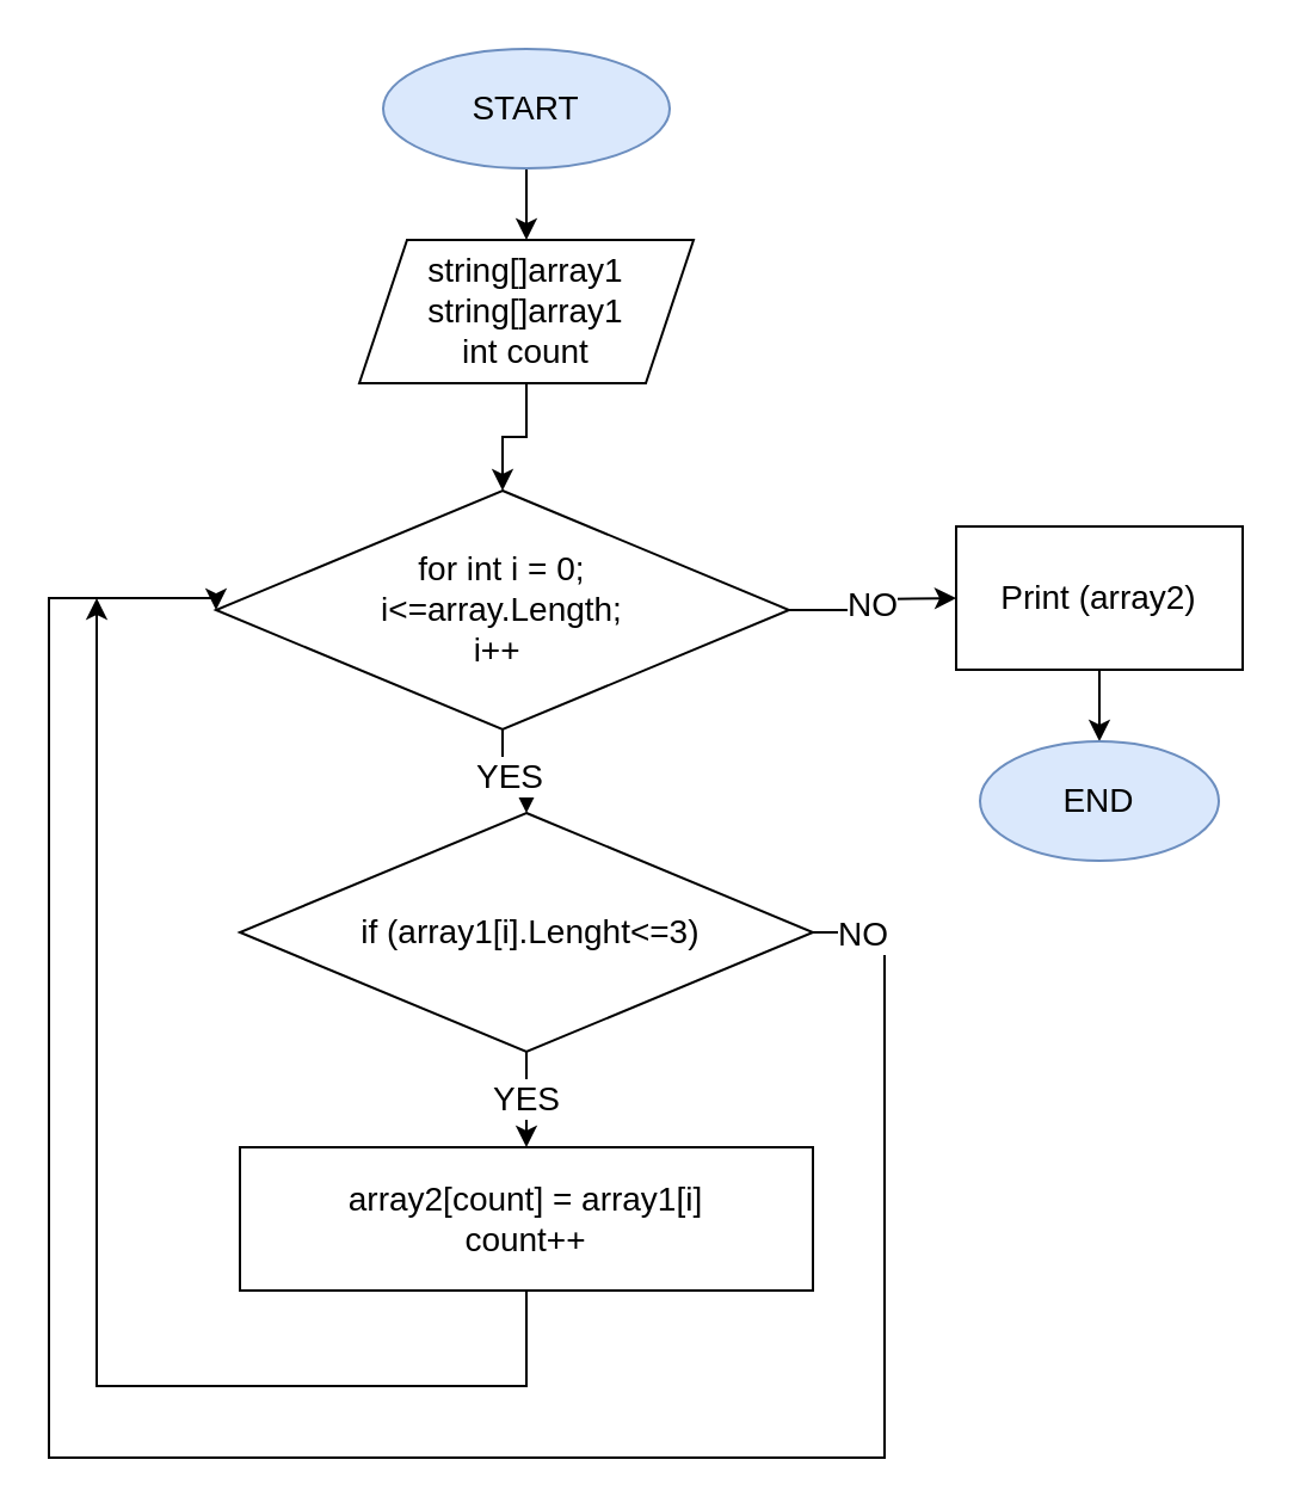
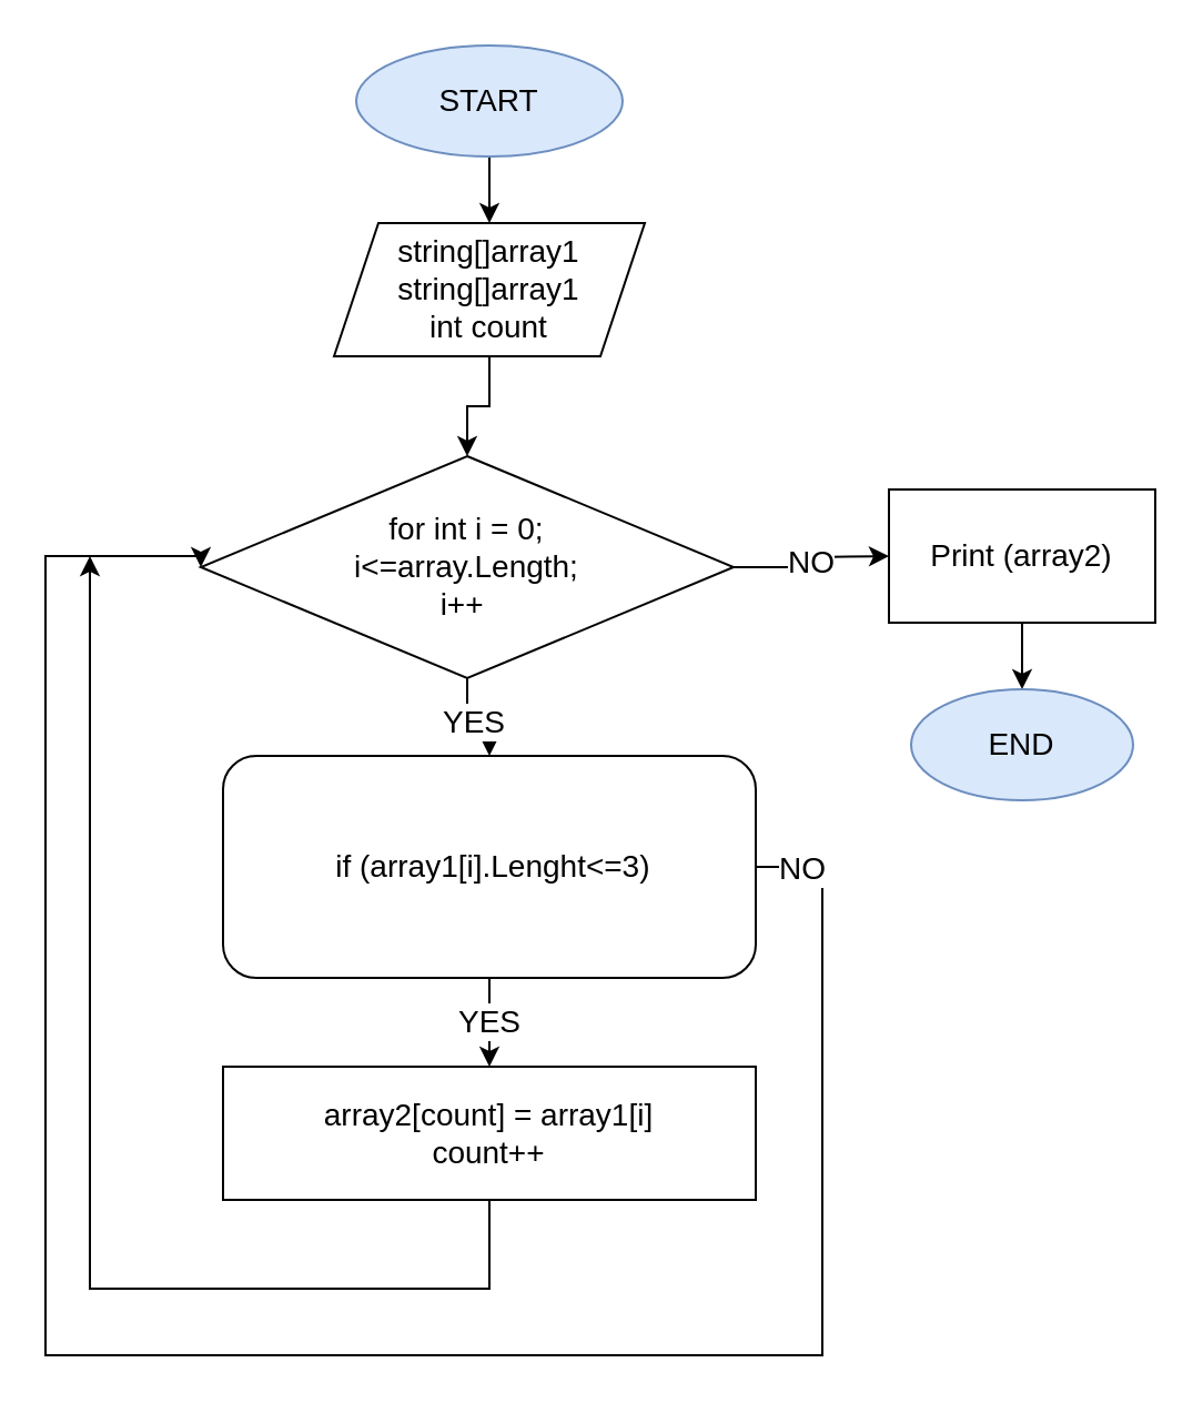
  <mxCell id="0" />
  <mxCell id="1" parent="0" />
  <mxCell id="2" value="" style="edgeStyle=orthogonalEdgeStyle;rounded=0;orthogonalLoop=1;jettySize=auto;html=1;" parent="1" source="3" target="5" edge="1"><mxGeometry relative="1" as="geometry" /></mxCell>
  <mxCell id="3" value="&lt;font style=&quot;vertical-align: inherit; font-size: 14px;&quot;&gt;&lt;font style=&quot;vertical-align: inherit; font-size: 14px;&quot;&gt;START&lt;/font&gt;&lt;/font&gt;" style="ellipse;whiteSpace=wrap;html=1;fontSize=14;fillColor=#dae8fc;strokeColor=#6c8ebf;" parent="1" vertex="1"><mxGeometry x="160" y="20" width="120" height="50" as="geometry" /></mxCell>
  <mxCell id="4" value="" style="edgeStyle=orthogonalEdgeStyle;rounded=0;orthogonalLoop=1;jettySize=auto;html=1;" parent="1" source="5" target="8" edge="1"><mxGeometry relative="1" as="geometry" /></mxCell>
  <mxCell id="5" value="&lt;font style=&quot;vertical-align: inherit; font-size: 14px;&quot;&gt;&lt;font style=&quot;vertical-align: inherit; font-size: 14px;&quot;&gt;string[]array1&lt;br style=&quot;font-size: 14px;&quot;&gt;string[]array1&lt;br style=&quot;font-size: 14px;&quot;&gt;int count&lt;br style=&quot;font-size: 14px;&quot;&gt;&lt;/font&gt;&lt;/font&gt;" style="shape=parallelogram;perimeter=parallelogramPerimeter;whiteSpace=wrap;html=1;fixedSize=1;fontSize=14;" parent="1" vertex="1"><mxGeometry x="150" y="100" width="140" height="60" as="geometry" /></mxCell>
  <mxCell id="6" value="&lt;font style=&quot;vertical-align: inherit;&quot;&gt;&lt;font style=&quot;vertical-align: inherit;&quot;&gt;YES&lt;/font&gt;&lt;/font&gt;" style="edgeStyle=orthogonalEdgeStyle;rounded=0;orthogonalLoop=1;jettySize=auto;html=1;fontSize=14;" parent="1" source="8" target="10" edge="1"><mxGeometry relative="1" as="geometry" /></mxCell>
  <mxCell id="7" value="NO" style="edgeStyle=orthogonalEdgeStyle;rounded=0;orthogonalLoop=1;jettySize=auto;html=1;fontSize=14;" parent="1" source="8" edge="1"><mxGeometry relative="1" as="geometry"><mxPoint x="400" y="250" as="targetPoint" /></mxGeometry></mxCell>
  <mxCell id="8" value="&lt;font style=&quot;vertical-align: inherit; font-size: 14px;&quot;&gt;&lt;font style=&quot;vertical-align: inherit; font-size: 14px;&quot;&gt;&lt;font style=&quot;vertical-align: inherit;&quot;&gt;&lt;font style=&quot;vertical-align: inherit;&quot;&gt;for int i = 0; &lt;/font&gt;&lt;/font&gt;&lt;br style=&quot;font-size: 14px;&quot;&gt;&lt;font style=&quot;vertical-align: inherit;&quot;&gt;&lt;font style=&quot;vertical-align: inherit;&quot;&gt;i&amp;lt;=array.Length; &lt;/font&gt;&lt;/font&gt;&lt;br style=&quot;font-size: 14px;&quot;&gt;&lt;font style=&quot;vertical-align: inherit;&quot;&gt;&lt;font style=&quot;vertical-align: inherit;&quot;&gt;i++&amp;nbsp;&lt;/font&gt;&lt;/font&gt;&lt;/font&gt;&lt;/font&gt;" style="rhombus;whiteSpace=wrap;html=1;fontSize=14;" parent="1" vertex="1"><mxGeometry x="90" y="205" width="240" height="100" as="geometry" /></mxCell>
  <mxCell id="9" value="&lt;font style=&quot;vertical-align: inherit;&quot;&gt;&lt;font style=&quot;vertical-align: inherit;&quot;&gt;YES&lt;/font&gt;&lt;/font&gt;" style="edgeStyle=orthogonalEdgeStyle;rounded=0;orthogonalLoop=1;jettySize=auto;html=1;fontSize=14;" parent="1" source="10" target="14" edge="1"><mxGeometry relative="1" as="geometry" /></mxCell>
- <mxCell id="10" value="&lt;font style=&quot;vertical-align: inherit;&quot;&gt;&lt;font style=&quot;vertical-align: inherit;&quot;&gt;&lt;font style=&quot;vertical-align: inherit;&quot;&gt;&lt;font style=&quot;vertical-align: inherit;&quot;&gt;&lt;font style=&quot;vertical-align: inherit;&quot;&gt;&lt;font style=&quot;vertical-align: inherit;&quot;&gt;&amp;nbsp;if (array1[i].Lenght&amp;lt;=3)&lt;/font&gt;&lt;/font&gt;&lt;/font&gt;&lt;/font&gt;&lt;/font&gt;&lt;/font&gt;" style="rhombus;whiteSpace=wrap;html=1;fontSize=14;" parent="1" vertex="1"><mxGeometry x="100" y="340" width="240" height="100" as="geometry" /></mxCell>
+ <mxCell id="10" value="&lt;font style=&quot;vertical-align: inherit;&quot;&gt;&lt;font style=&quot;vertical-align: inherit;&quot;&gt;&lt;font style=&quot;vertical-align: inherit;&quot;&gt;&lt;font style=&quot;vertical-align: inherit;&quot;&gt;&lt;font style=&quot;vertical-align: inherit;&quot;&gt;&lt;font style=&quot;vertical-align: inherit;&quot;&gt;&amp;nbsp;if (array1[i].Lenght&amp;lt;=3)&lt;/font&gt;&lt;/font&gt;&lt;/font&gt;&lt;/font&gt;&lt;/font&gt;&lt;/font&gt;" style="whiteSpace=wrap;html=1;fontSize=14;rounded=1;" parent="1" vertex="1"><mxGeometry x="100" y="340" width="240" height="100" as="geometry" /></mxCell>
  <mxCell id="11" style="edgeStyle=orthogonalEdgeStyle;rounded=0;orthogonalLoop=1;jettySize=auto;html=1;fontSize=14;" parent="1" source="14" edge="1"><mxGeometry relative="1" as="geometry"><Array as="points"><mxPoint x="220" y="580" /><mxPoint x="40" y="580" /><mxPoint x="40" y="390" /></Array><mxPoint x="40" y="250" as="targetPoint" /></mxGeometry></mxCell>
  <mxCell id="12" style="edgeStyle=orthogonalEdgeStyle;rounded=0;orthogonalLoop=1;jettySize=auto;html=1;fontSize=14;exitX=1;exitY=0.5;exitDx=0;exitDy=0;entryX=0;entryY=0.5;entryDx=0;entryDy=0;" parent="1" source="10" target="8" edge="1"><mxGeometry relative="1" as="geometry"><mxPoint x="-80" y="200" as="targetPoint" /><mxPoint x="370" y="400" as="sourcePoint" /><Array as="points"><mxPoint x="370" y="390" /><mxPoint x="370" y="610" /><mxPoint x="20" y="610" /><mxPoint x="20" y="250" /></Array></mxGeometry></mxCell>
  <mxCell id="13" value="NO" style="edgeLabel;html=1;align=center;verticalAlign=middle;resizable=0;points=[];fontSize=14;" parent="12" vertex="1" connectable="0"><mxGeometry x="-0.94" y="1" relative="1" as="geometry"><mxPoint x="-11" y="-1" as="offset" /></mxGeometry></mxCell>
  <mxCell id="14" value="&lt;font style=&quot;vertical-align: inherit;&quot;&gt;&lt;font style=&quot;vertical-align: inherit;&quot;&gt;аrray2[count] = array1[i]&lt;br&gt;count++&lt;br&gt;&lt;/font&gt;&lt;/font&gt;" style="rounded=0;whiteSpace=wrap;html=1;fontSize=14;" parent="1" vertex="1"><mxGeometry x="100" y="480" width="240" height="60" as="geometry" /></mxCell>
  <mxCell id="15" value="" style="edgeStyle=orthogonalEdgeStyle;rounded=0;orthogonalLoop=1;jettySize=auto;html=1;fontSize=14;" parent="1" source="16" target="17" edge="1"><mxGeometry relative="1" as="geometry" /></mxCell>
  <mxCell id="16" value="&lt;font style=&quot;vertical-align: inherit;&quot;&gt;&lt;font style=&quot;vertical-align: inherit;&quot;&gt;Print (array2)&lt;/font&gt;&lt;/font&gt;" style="rounded=0;whiteSpace=wrap;html=1;fontSize=14;" parent="1" vertex="1"><mxGeometry x="400" y="220" width="120" height="60" as="geometry" /></mxCell>
  <mxCell id="17" value="&lt;font style=&quot;vertical-align: inherit; font-size: 14px;&quot;&gt;&lt;font style=&quot;vertical-align: inherit; font-size: 14px;&quot;&gt;END&lt;/font&gt;&lt;/font&gt;" style="ellipse;whiteSpace=wrap;html=1;fontSize=14;fillColor=#dae8fc;strokeColor=#6c8ebf;" parent="1" vertex="1"><mxGeometry x="410" y="310" width="100" height="50" as="geometry" /></mxCell>
